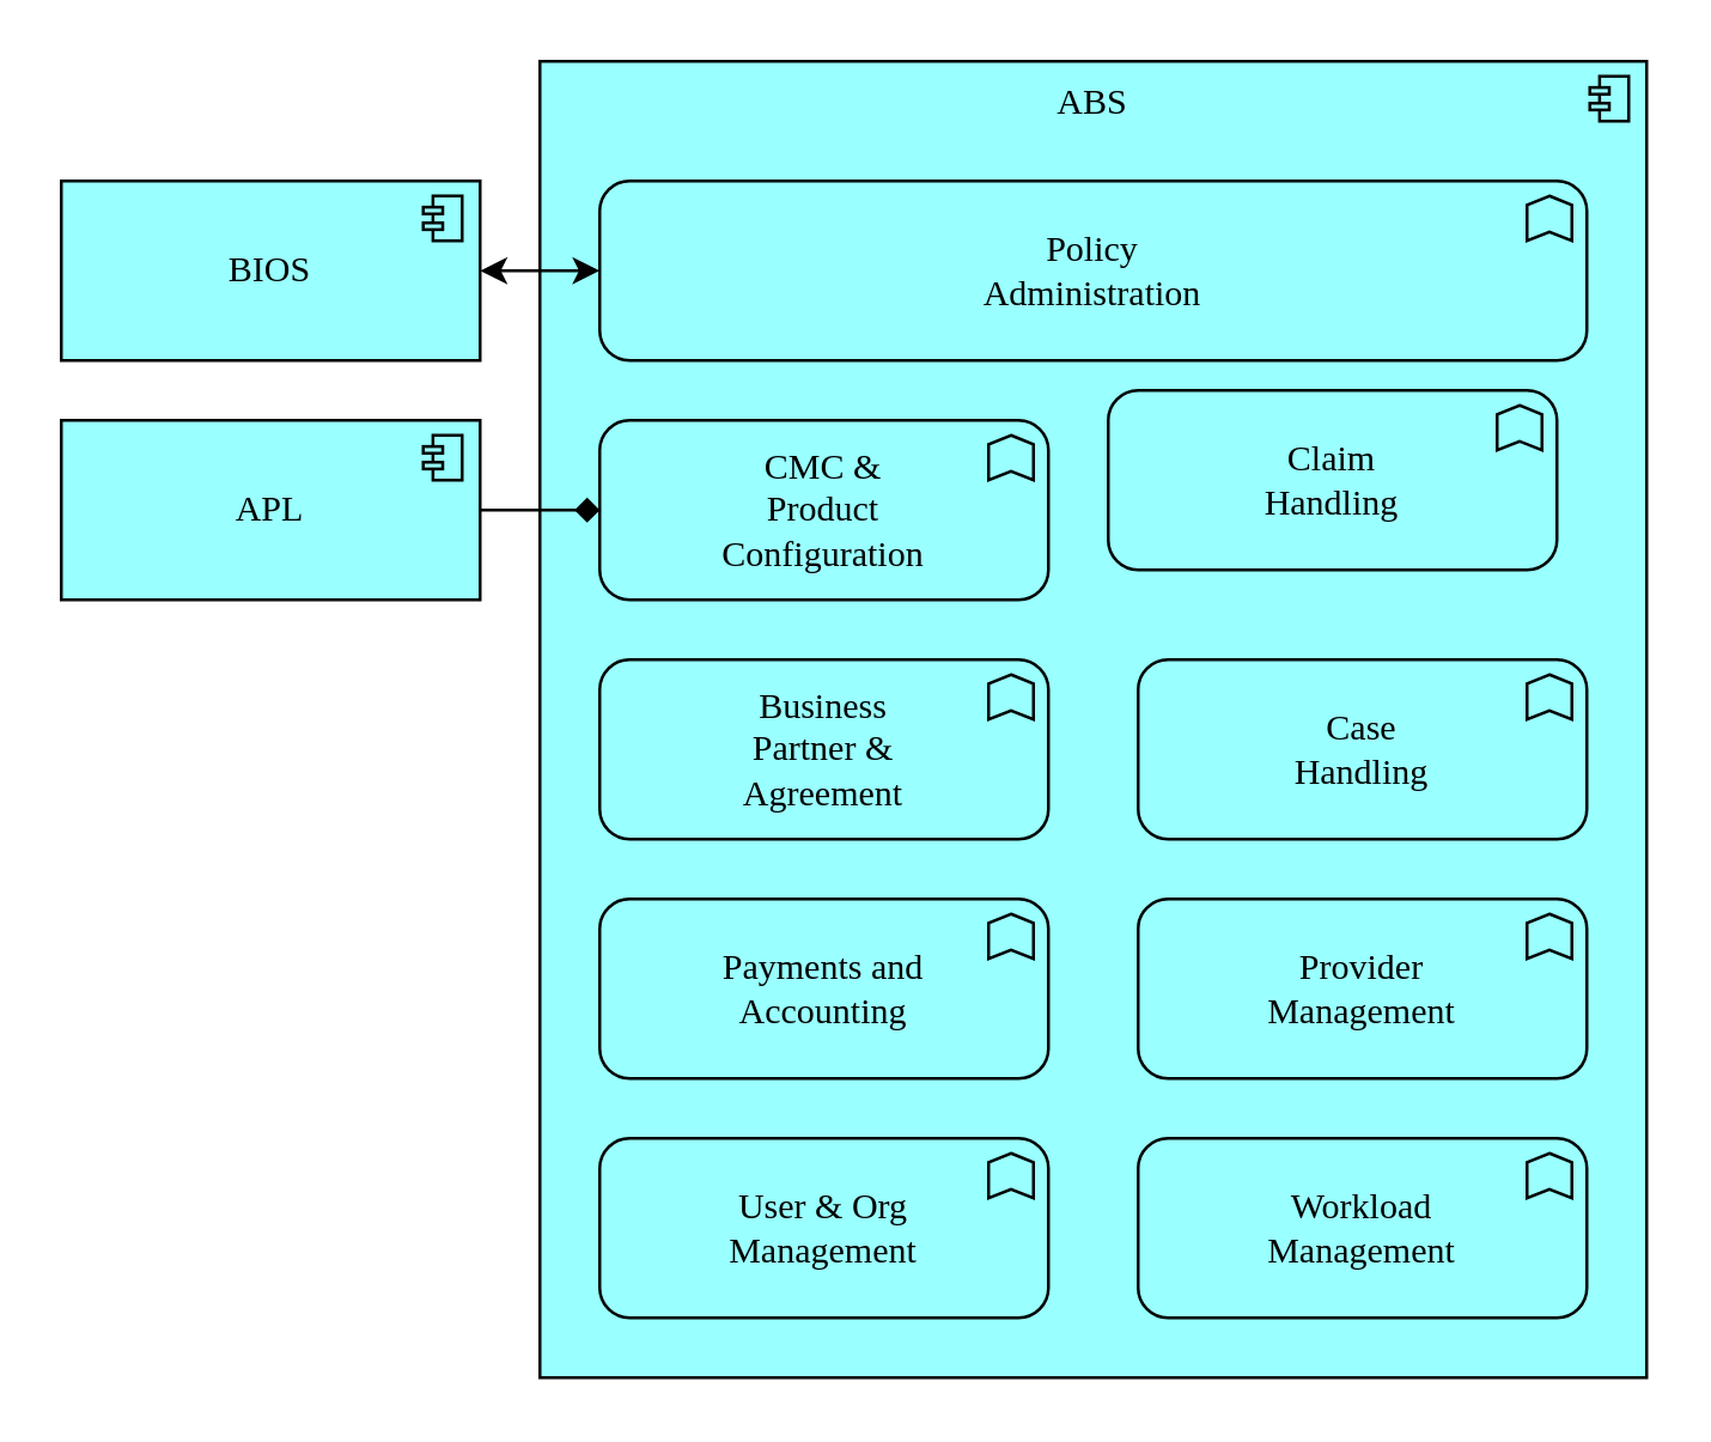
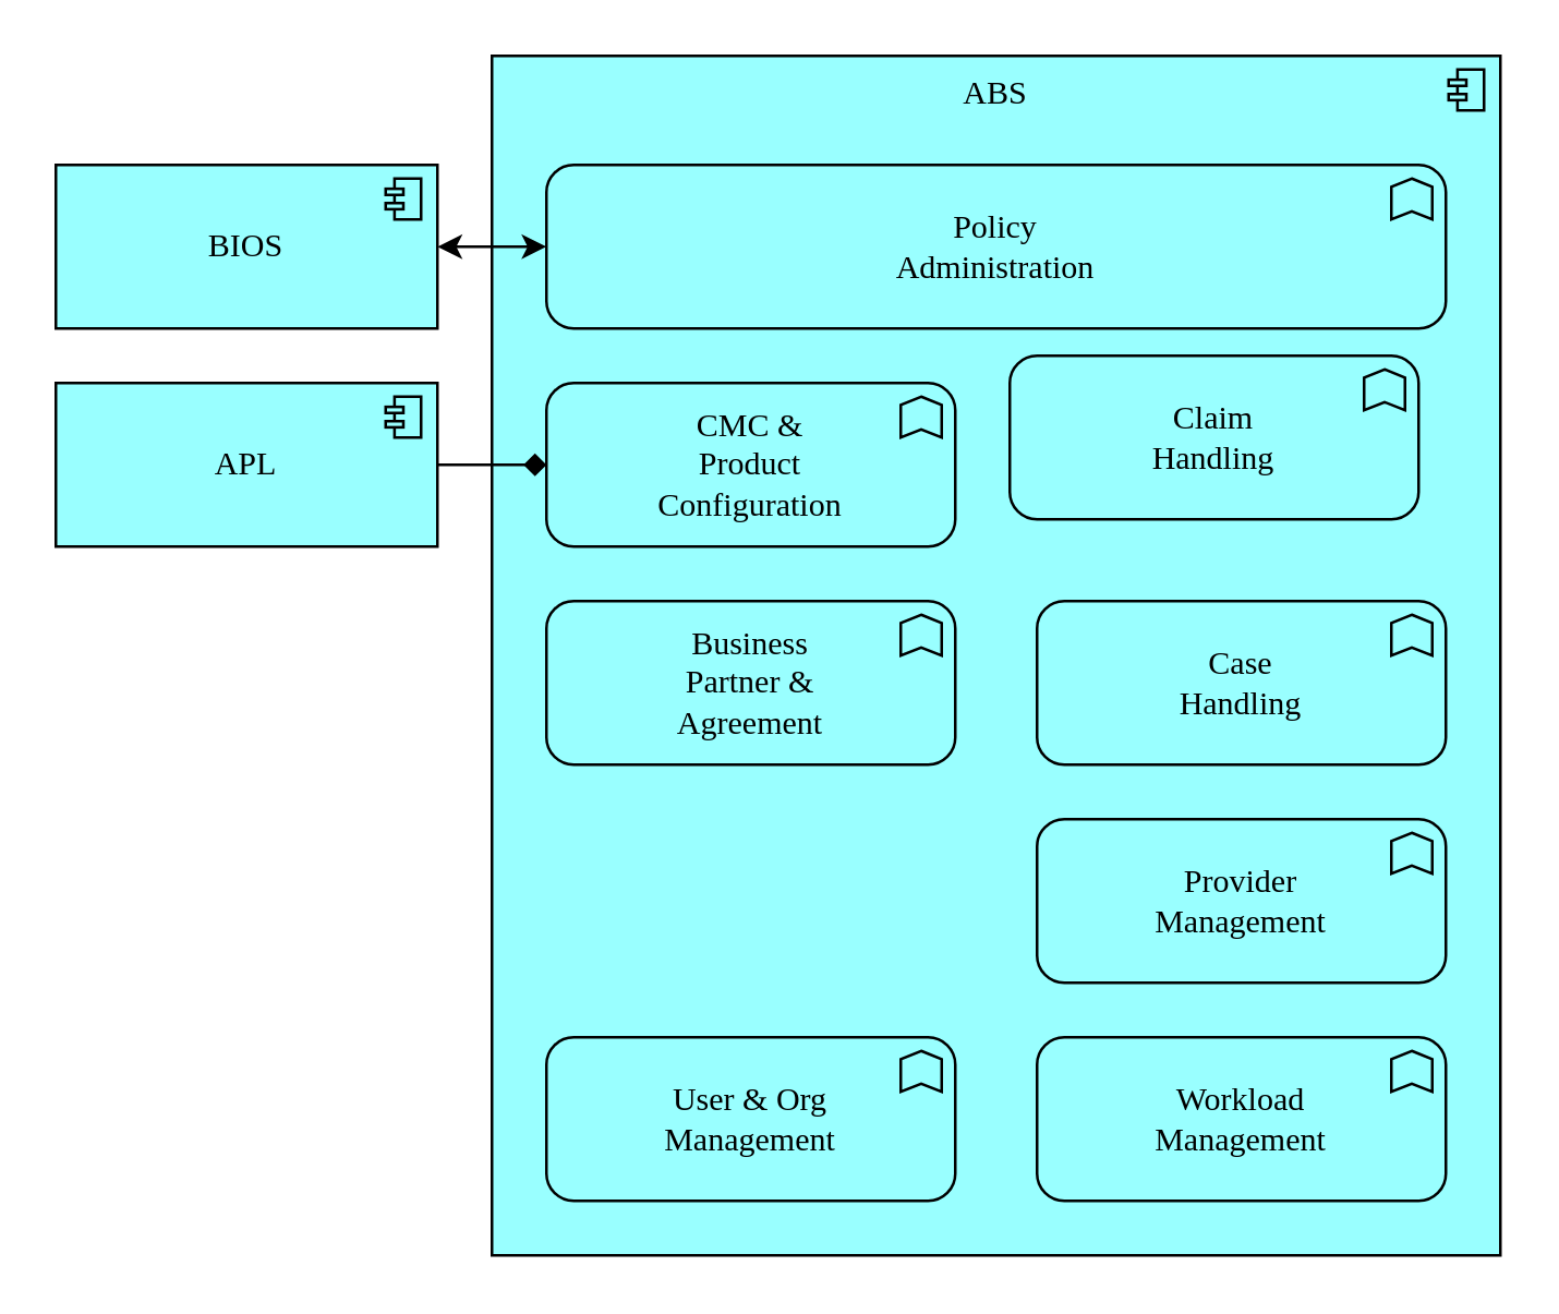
  <mxCell id="0" />
  <mxCell id="1" parent="0" />
  <mxCell id="2" value="ABS" style="html=1;outlineConnect=0;whiteSpace=wrap;fillColor=#99ffff;shape=mxgraph.archimate3.application;appType=comp;archiType=square;rounded=1;fontFamily=Poppins;fontSource=https%3A%2F%2Ffonts.googleapis.com%2Fcss%3Ffamily%3DPoppins;verticalAlign=top;" vertex="1" parent="1"><mxGeometry x="180" y="20" width="370" height="440" as="geometry" /></mxCell>
  <mxCell id="3" value="&lt;font data-font-src=&quot;https://fonts.googleapis.com/css?family=Poppins&quot; face=&quot;Poppins&quot;&gt;Policy&lt;br&gt;Administration&lt;/font&gt;" style="html=1;outlineConnect=0;whiteSpace=wrap;fillColor=#99ffff;shape=mxgraph.archimate3.application;appType=func;archiType=rounded;rounded=1;" vertex="1" parent="1"><mxGeometry x="200" y="60" width="330" height="60" as="geometry" /></mxCell>
  <mxCell id="4" value="&lt;font face=&quot;Poppins&quot;&gt;Business&lt;br&gt;Partner &amp;amp;&lt;br&gt;Agreement&lt;/font&gt;" style="html=1;outlineConnect=0;whiteSpace=wrap;fillColor=#99ffff;shape=mxgraph.archimate3.application;appType=func;archiType=rounded;rounded=1;" vertex="1" parent="1"><mxGeometry x="200" y="220" width="150" height="60" as="geometry" /></mxCell>
  <mxCell id="5" value="&lt;font face=&quot;Poppins&quot;&gt;Claim&lt;br&gt;Handling&lt;/font&gt;" style="html=1;outlineConnect=0;whiteSpace=wrap;fillColor=#99ffff;shape=mxgraph.archimate3.application;appType=func;archiType=rounded;rounded=1;" vertex="1" parent="1"><mxGeometry x="370" y="130" width="150" height="60" as="geometry" /></mxCell>
  <mxCell id="6" value="&lt;font face=&quot;Poppins&quot;&gt;CMC &amp;amp;&lt;br&gt;Product&lt;br&gt;Configuration&lt;/font&gt;" style="html=1;outlineConnect=0;whiteSpace=wrap;fillColor=#99ffff;shape=mxgraph.archimate3.application;appType=func;archiType=rounded;rounded=1;" vertex="1" parent="1"><mxGeometry x="200" y="140" width="150" height="60" as="geometry" /></mxCell>
  <mxCell id="7" value="&lt;font face=&quot;Poppins&quot;&gt;Case&lt;br&gt;Handling&lt;/font&gt;" style="html=1;outlineConnect=0;whiteSpace=wrap;fillColor=#99ffff;shape=mxgraph.archimate3.application;appType=func;archiType=rounded;rounded=1;" vertex="1" parent="1"><mxGeometry x="380" y="220" width="150" height="60" as="geometry" /></mxCell>
  <mxCell id="8" value="&lt;font face=&quot;Poppins&quot;&gt;Provider&lt;br&gt;Management&lt;/font&gt;" style="html=1;outlineConnect=0;whiteSpace=wrap;fillColor=#99ffff;shape=mxgraph.archimate3.application;appType=func;archiType=rounded;rounded=1;" vertex="1" parent="1"><mxGeometry x="380" y="300" width="150" height="60" as="geometry" /></mxCell>
- <mxCell id="9" value="&lt;font face=&quot;Poppins&quot;&gt;Payments and&lt;br&gt;Accounting&lt;/font&gt;" style="html=1;outlineConnect=0;whiteSpace=wrap;fillColor=#99ffff;shape=mxgraph.archimate3.application;appType=func;archiType=rounded;rounded=1;" vertex="1" parent="1"><mxGeometry x="200" y="300" width="150" height="60" as="geometry" /></mxCell>
  <mxCell id="10" value="&lt;font face=&quot;Poppins&quot;&gt;User &amp;amp; Org&lt;br&gt;Management&lt;/font&gt;" style="html=1;outlineConnect=0;whiteSpace=wrap;fillColor=#99ffff;shape=mxgraph.archimate3.application;appType=func;archiType=rounded;rounded=1;" vertex="1" parent="1"><mxGeometry x="200" y="380" width="150" height="60" as="geometry" /></mxCell>
  <mxCell id="11" value="&lt;font face=&quot;Poppins&quot;&gt;Workload&lt;br&gt;Management&lt;/font&gt;" style="html=1;outlineConnect=0;whiteSpace=wrap;fillColor=#99ffff;shape=mxgraph.archimate3.application;appType=func;archiType=rounded;rounded=1;" vertex="1" parent="1"><mxGeometry x="380" y="380" width="150" height="60" as="geometry" /></mxCell>
  <mxCell id="12" style="edgeStyle=orthogonalEdgeStyle;rounded=1;orthogonalLoop=1;jettySize=auto;html=1;endArrow=diamond;" edge="1" parent="1" source="13" target="6"><mxGeometry relative="1" as="geometry" /></mxCell>
  <mxCell id="13" value="APL" style="html=1;outlineConnect=0;whiteSpace=wrap;fillColor=#99ffff;shape=mxgraph.archimate3.application;appType=comp;archiType=square;rounded=1;fontFamily=Poppins;fontSource=https%3A%2F%2Ffonts.googleapis.com%2Fcss%3Ffamily%3DPoppins;" vertex="1" parent="1"><mxGeometry x="20" y="140" width="140" height="60" as="geometry" /></mxCell>
  <mxCell id="14" style="edgeStyle=orthogonalEdgeStyle;rounded=1;orthogonalLoop=1;jettySize=auto;html=1;startArrow=classic;startFill=1;" edge="1" parent="1" source="15" target="3"><mxGeometry relative="1" as="geometry" /></mxCell>
  <mxCell id="15" value="BIOS" style="html=1;outlineConnect=0;whiteSpace=wrap;fillColor=#99ffff;shape=mxgraph.archimate3.application;appType=comp;archiType=square;rounded=1;fontFamily=Poppins;fontSource=https%3A%2F%2Ffonts.googleapis.com%2Fcss%3Ffamily%3DPoppins;" vertex="1" parent="1"><mxGeometry x="20" y="60" width="140" height="60" as="geometry" /></mxCell>
